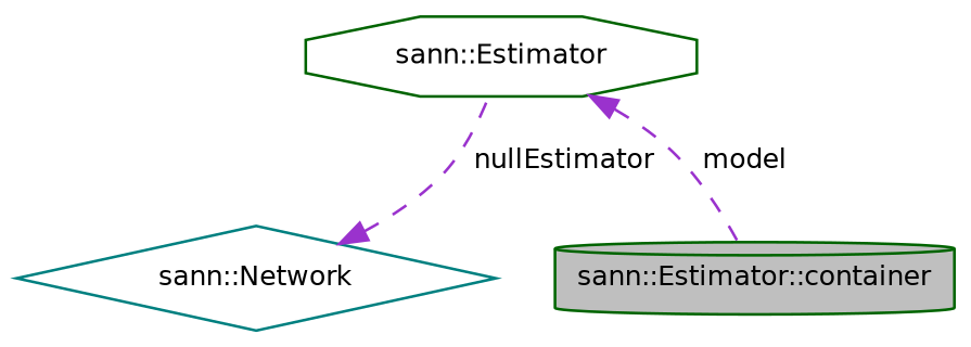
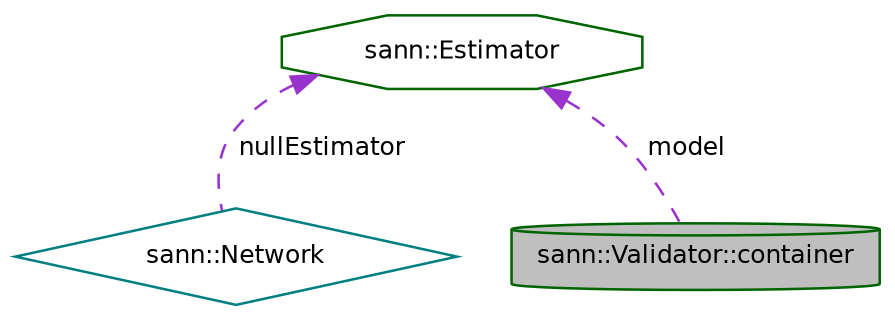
  digraph {
    node [color=darkgreen fillcolor=white fontname=Helvetica fontsize=10 style=filled]
    edge [color=darkorchid3 dir=back fontname=Helvetica fontsize=10 labelfontname=Helvetica labelfontsize=10 style=dashed]
-   n1 [fillcolor=grey75 fontcolor=black height=0.2 label="sann::Estimator::container" shape=cylinder width=0.4]
+   n1 [fillcolor=grey75 fontcolor=black height=0.2 label="sann::Validator::container" shape=cylinder width=0.4]
    n2 [color=teal height=0.2 label="sann::Network" shape=diamond width=0.4]
    n3 [height=0.2 label="sann::Estimator" shape=octagon width=0.4]
    n3 -> n1 [label=" model"]
-   n2 -> n3 [label=" nullEstimator"]
+   n3 -> n2 [label=" nullEstimator"]
  }
